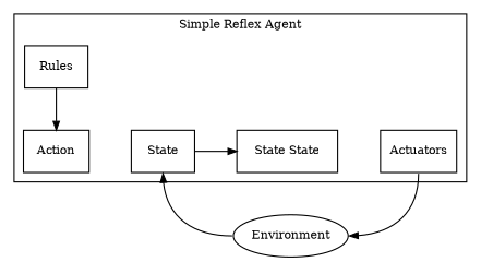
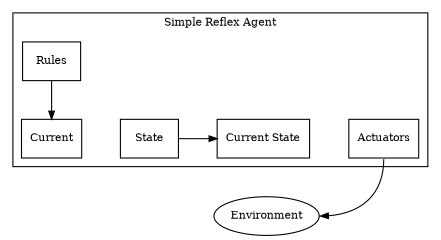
  digraph {
    fontsize=10.0
    nodesep=0.5
    ranksep=0.5
    node [fontsize=10.0 shape=box]
    edge [arrowsize=0.75]
    n1 [label=State]
-   n2 [label="State State"]
-   n3 [label=Action]
+   n2 [label="Current State"]
+   n3 [label=Current]
    n4 [label=Actuators]
    n5 [label=Rules]
    n6 [label=Environment shape=oval]
    subgraph cluster_1 {
      label="Simple Reflex Agent"
      n5
      subgraph sub_2 {
        label="Simple Reflex Agent"
        rank=same
        n1
        n2
        n3
        n4
      }
    }
    n1 -> n2
-   n1 -> n6 [dir=back headport=w tailport=s]
    n4 -> n6 [headport=e tailport=s]
    n5 -> n3
  }
